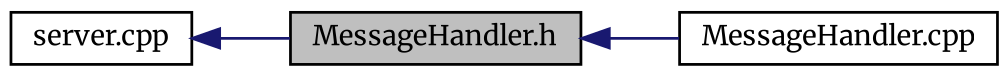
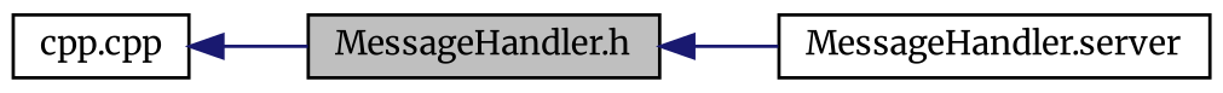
  digraph {
    fontname=Merriweather
    rankdir=LR
    node [color=black fillcolor=white fontname=Merriweather fontsize=10 shape=record style=filled]
    edge [color=midnightblue dir=back fontname=Merriweather fontsize=10 labelfontname=Helvetica labelfontsize=10 style=solid]
    n1 [fillcolor=grey75 fontcolor=black height=0.2 label="MessageHandler.h" width=0.4]
-   n2 [height=0.2 label="MessageHandler.cpp" width=0.4]
-   n3 [height=0.2 label="server.cpp" width=0.4]
+   n2 [height=0.2 label="MessageHandler.server" width=0.4]
+   n3 [height=0.2 label="cpp.cpp" width=0.4]
    n1 -> n2
    n3 -> n1
  }
